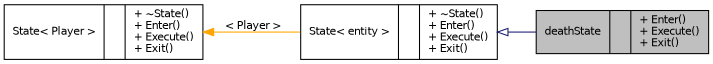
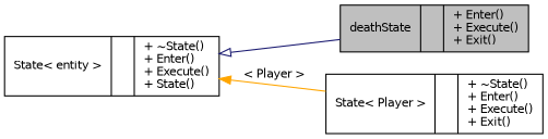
  digraph {
    rankdir=LR
    node [color=black fillcolor=white fontname=Helvetica fontsize=10 shape=record style=filled]
    edge [dir=back fontname=Helvetica fontsize=10 labelfontname=Helvetica labelfontsize=10 style=solid]
    n1 [fillcolor=grey75 fontcolor=black height=0.2 label="{deathState\n||+ Enter()\l+ Execute()\l+ Exit()\l}" width=0.4]
    n2 [height=0.2 label="{State\< Player \>\n||+ ~State()\l+ Enter()\l+ Execute()\l+ Exit()\l}" width=0.4]
-   n3 [height=0.2 label="{State\< entity \>\n||+ ~State()\l+ Enter()\l+ Execute()\l+ Exit()\l}" width=0.4]
+   n3 [height=0.2 label="{State\< entity \>\n||+ ~State()\l+ Enter()\l+ Execute()\l+ State()\l}" width=0.4]
    n3 -> n1 [arrowtail=onormal color=midnightblue]
-   n2 -> n3 [color=orange label=" \< Player \>"]
+   n3 -> n2 [color=orange label=" \< Player \>"]
  }
